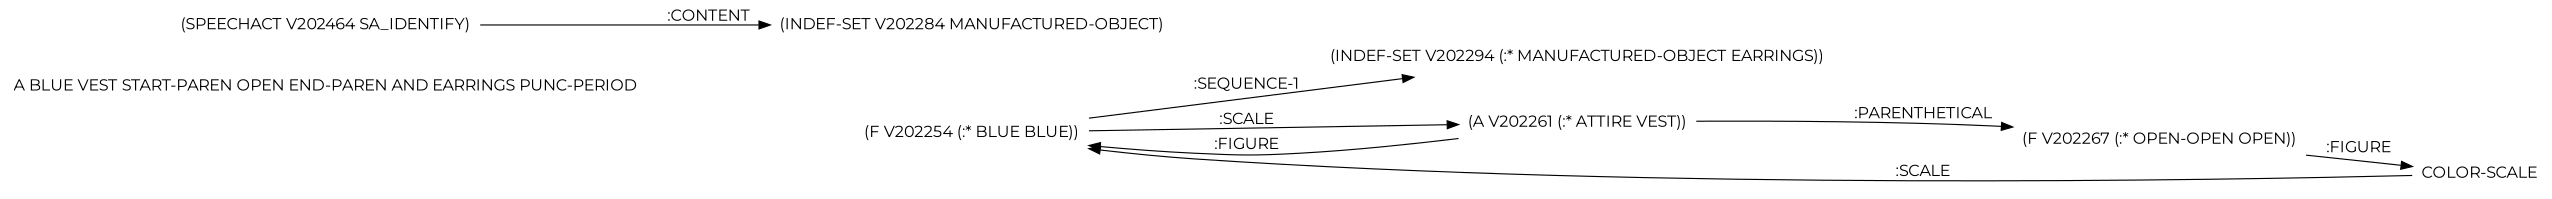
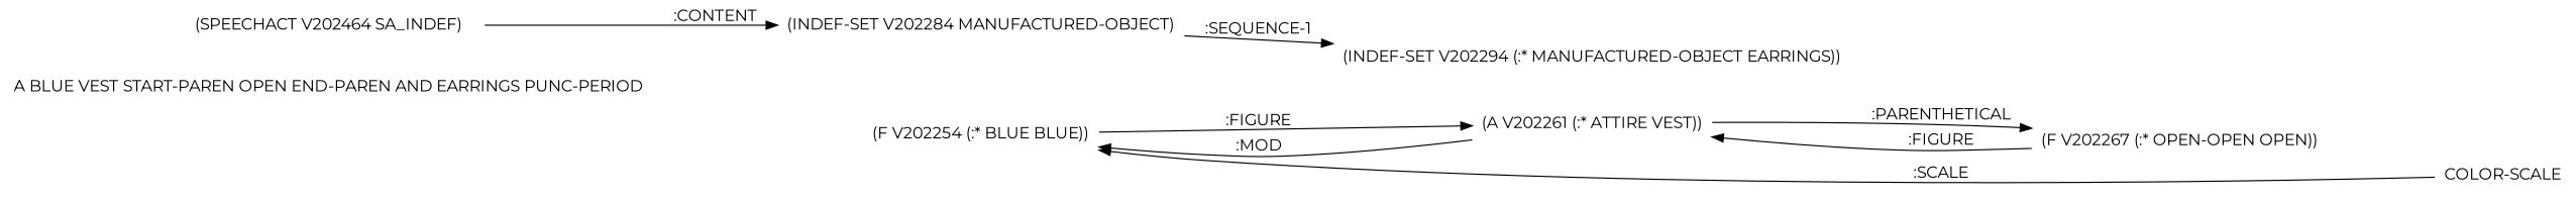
  digraph {
    fontname=Montserrat
    rankdir=LR
    node [fontname=Montserrat shape=none]
    edge [fontname=Montserrat]
    "A BLUE VEST START-PAREN OPEN END-PAREN AND EARRINGS PUNC-PERIOD"
-   n2 [label="(SPEECHACT V202464 SA_IDENTIFY)"]
+   n2 [label="(SPEECHACT V202464 SA_INDEF)"]
    n3 [label="(INDEF-SET V202284 MANUFACTURED-OBJECT)"]
    n4 [label="(INDEF-SET V202294 (:* MANUFACTURED-OBJECT EARRINGS))"]
    n5 [label="(A V202261 (:* ATTIRE VEST))"]
    n6 [label="(F V202267 (:* OPEN-OPEN OPEN))"]
    n7 [label="(F V202254 (:* BLUE BLUE))"]
    n8 [label="COLOR-SCALE"]
    n2 -> n3 [label=":CONTENT"]
-   n7 -> n4 [label=":SEQUENCE-1"]
+   n3 -> n4 [label=":SEQUENCE-1"]
    n5 -> n6 [label=":PARENTHETICAL"]
-   n5 -> n7 [label=":FIGURE"]
-   n6 -> n8 [label=":FIGURE"]
-   n7 -> n5 [label=":SCALE"]
+   n5 -> n7 [label=":MOD"]
+   n6 -> n5 [label=":FIGURE"]
+   n7 -> n5 [label=":FIGURE"]
    n8 -> n7 [label=":SCALE"]
  }
